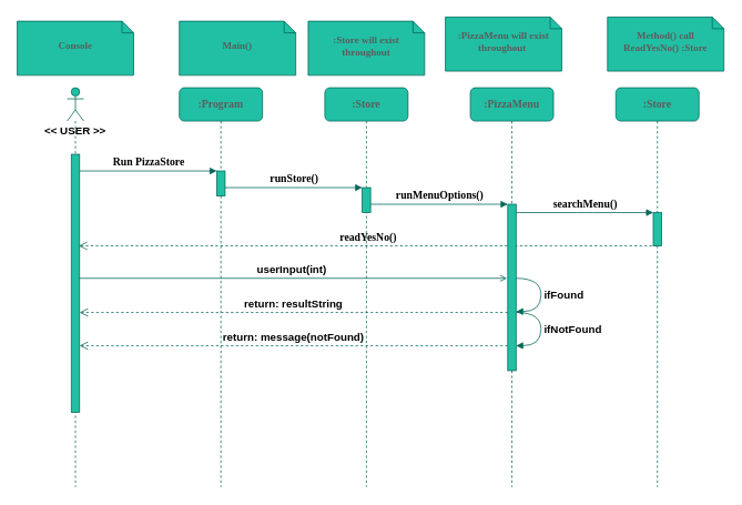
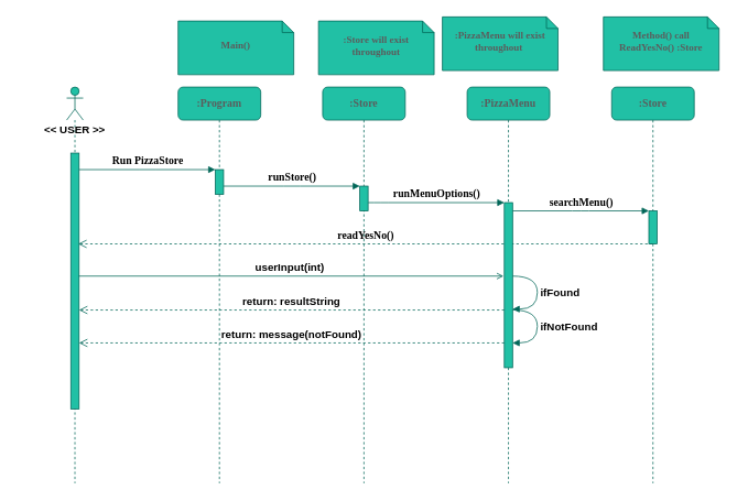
  <mxCell id="0" />
  <mxCell id="1" parent="0" />
  <mxCell id="2" value="runMenuOptions()" style="html=1;verticalAlign=bottom;endArrow=block;labelBackgroundColor=none;fontFamily=Verdana;fontSize=13;edgeStyle=elbowEdgeStyle;elbow=vertical;strokeColor=#006658;fontColor=default;fontStyle=1" parent="1" source="17" target="21" edge="1"><mxGeometry relative="1" as="geometry"><mxPoint x="510" y="245" as="sourcePoint" /><Array as="points"><mxPoint x="460" y="245" /></Array></mxGeometry></mxCell>
  <mxCell id="3" value="searchMenu()" style="html=1;verticalAlign=bottom;endArrow=block;entryX=0;entryY=0;labelBackgroundColor=none;fontFamily=Verdana;fontSize=13;edgeStyle=elbowEdgeStyle;elbow=vertical;strokeColor=#006658;fontColor=default;fontStyle=1" parent="1" source="21" target="23" edge="1"><mxGeometry relative="1" as="geometry"><mxPoint x="670" y="255" as="sourcePoint" /></mxGeometry></mxCell>
  <mxCell id="4" value="Run PizzaStore" style="html=1;verticalAlign=bottom;endArrow=block;entryX=0;entryY=0;labelBackgroundColor=none;fontFamily=Verdana;fontSize=13;edgeStyle=elbowEdgeStyle;elbow=vertical;strokeColor=#006658;fontColor=default;fontStyle=1" parent="1" source="27" target="15" edge="1"><mxGeometry relative="1" as="geometry"><mxPoint x="210" y="215" as="sourcePoint" /></mxGeometry></mxCell>
  <mxCell id="5" value="runStore()" style="html=1;verticalAlign=bottom;endArrow=block;entryX=0;entryY=0;labelBackgroundColor=none;fontFamily=Verdana;fontSize=13;edgeStyle=elbowEdgeStyle;elbow=vertical;strokeColor=#006658;fontColor=default;fontStyle=1" parent="1" source="15" target="17" edge="1"><mxGeometry relative="1" as="geometry"><mxPoint x="370" y="225" as="sourcePoint" /></mxGeometry></mxCell>
- <mxCell id="6" value="Console" style="shape=note;whiteSpace=wrap;html=1;size=14;verticalAlign=middle;align=center;spacingTop=-6;rounded=0;shadow=0;comic=0;labelBackgroundColor=none;strokeWidth=1;fontFamily=Verdana;fontSize=12;fillColor=#21C0A5;strokeColor=#006658;fontColor=#5C5C5C;fontStyle=1" parent="1" vertex="1"><mxGeometry x="20" y="25" width="140" height="65" as="geometry" /></mxCell>
  <mxCell id="7" value="Main()" style="shape=note;whiteSpace=wrap;html=1;size=14;verticalAlign=middle;align=center;spacingTop=-6;rounded=0;shadow=0;comic=0;labelBackgroundColor=none;strokeWidth=1;fontFamily=Verdana;fontSize=12;fillColor=#21C0A5;strokeColor=#006658;fontColor=#5C5C5C;fontStyle=1" parent="1" vertex="1"><mxGeometry x="215" y="25" width="140" height="65" as="geometry" /></mxCell>
- <mxCell id="8" value=":Store will exist throughout" style="shape=note;whiteSpace=wrap;html=1;size=14;verticalAlign=middle;align=center;spacingTop=-6;rounded=0;shadow=0;comic=0;labelBackgroundColor=none;strokeWidth=1;fontFamily=Verdana;fontSize=12;fillColor=#21C0A5;strokeColor=#006658;fontColor=#5C5C5C;fontStyle=1" parent="1" vertex="1"><mxGeometry x="370" y="25" width="140" height="65" as="geometry" /></mxCell>
+ <mxCell id="8" value=":Store will exist throughout" style="shape=note;whiteSpace=wrap;html=1;size=14;verticalAlign=middle;align=center;spacingTop=-6;rounded=0;shadow=0;comic=0;labelBackgroundColor=none;strokeWidth=1;fontFamily=Verdana;fontSize=12;fillColor=#21C0A5;strokeColor=#006658;fontColor=#5C5C5C;fontStyle=1" parent="1" vertex="1"><mxGeometry x="385" y="25" width="140" height="65" as="geometry" /></mxCell>
  <mxCell id="9" value=":PizzaMenu will exist throughout&amp;nbsp;" style="shape=note;whiteSpace=wrap;html=1;size=14;verticalAlign=middle;align=center;spacingTop=-6;rounded=0;shadow=0;comic=0;labelBackgroundColor=none;strokeWidth=1;fontFamily=Verdana;fontSize=12;fillColor=#21C0A5;strokeColor=#006658;fontColor=#5C5C5C;fontStyle=1" parent="1" vertex="1"><mxGeometry x="535" y="20" width="140" height="65" as="geometry" /></mxCell>
  <mxCell id="10" value="Method() call ReadYesNo() :Store" style="shape=note;whiteSpace=wrap;html=1;size=14;verticalAlign=middle;align=center;spacingTop=-6;rounded=0;shadow=0;comic=0;labelBackgroundColor=none;strokeWidth=1;fontFamily=Verdana;fontSize=12;fillColor=#21C0A5;strokeColor=#006658;fontColor=#5C5C5C;fontStyle=1" parent="1" vertex="1"><mxGeometry x="730" y="20" width="140" height="65" as="geometry" /></mxCell>
  <mxCell id="11" value="readYesNo()" style="html=1;verticalAlign=bottom;endArrow=open;dashed=1;endSize=8;labelBackgroundColor=none;fontFamily=Verdana;fontSize=13;edgeStyle=elbowEdgeStyle;elbow=vertical;strokeColor=#006658;fontColor=default;fontStyle=1" parent="1" edge="1"><mxGeometry relative="1" as="geometry"><mxPoint x="94" y="295" as="targetPoint" /><Array as="points"><mxPoint x="670" y="295" /><mxPoint x="700" y="295" /></Array><mxPoint x="789.5" y="295" as="sourcePoint" /></mxGeometry></mxCell>
  <mxCell id="12" value="userInput(int)" style="html=1;verticalAlign=bottom;labelBackgroundColor=none;endArrow=open;endFill=0;rounded=0;strokeWidth=1;jumpSize=5;strokeColor=#006658;fontColor=default;fontStyle=1;fontSize=13;targetPerimeterSpacing=0;" edge="1" parent="1" source="26"><mxGeometry width="160" relative="1" as="geometry"><mxPoint x="95" y="334" as="sourcePoint" /><mxPoint x="609" y="334" as="targetPoint" /></mxGeometry></mxCell>
  <mxCell id="13" value="return: message(notFound)" style="html=1;verticalAlign=bottom;endArrow=open;dashed=1;endSize=8;curved=0;rounded=0;targetPerimeterSpacing=0;sourcePerimeterSpacing=0;startSize=0;labelBackgroundColor=none;strokeColor=#006658;fontColor=default;fontStyle=1;fontSize=13;" edge="1" parent="1"><mxGeometry relative="1" as="geometry"><mxPoint x="610" y="415" as="sourcePoint" /><mxPoint x="95" y="415" as="targetPoint" /></mxGeometry></mxCell>
  <mxCell id="14" value=":Program" style="shape=umlLifeline;perimeter=lifelinePerimeter;whiteSpace=wrap;html=1;container=1;collapsible=0;recursiveResize=0;outlineConnect=0;rounded=1;shadow=0;comic=0;labelBackgroundColor=none;strokeWidth=1;fontFamily=Verdana;fontSize=13;align=center;fillColor=#21C0A5;strokeColor=#006658;fontColor=#5C5C5C;fontStyle=1" parent="1" vertex="1"><mxGeometry x="215" y="105" width="100" height="480" as="geometry" /></mxCell>
  <mxCell id="15" value="" style="html=1;points=[];perimeter=orthogonalPerimeter;rounded=0;shadow=0;comic=0;labelBackgroundColor=none;strokeWidth=1;fontFamily=Verdana;fontSize=13;align=center;fillColor=#21C0A5;strokeColor=#006658;fontColor=#5C5C5C;fontStyle=1" parent="14" vertex="1"><mxGeometry x="45" y="100" width="10" height="30" as="geometry" /></mxCell>
  <mxCell id="16" value=":Store" style="shape=umlLifeline;perimeter=lifelinePerimeter;whiteSpace=wrap;html=1;container=1;collapsible=0;recursiveResize=0;outlineConnect=0;rounded=1;shadow=0;comic=0;labelBackgroundColor=none;strokeWidth=1;fontFamily=Verdana;fontSize=13;align=center;fillColor=#21C0A5;strokeColor=#006658;fontColor=#5C5C5C;fontStyle=1" parent="1" vertex="1"><mxGeometry x="390" y="105" width="100" height="480" as="geometry" /></mxCell>
  <mxCell id="17" value="" style="html=1;points=[];perimeter=orthogonalPerimeter;rounded=0;shadow=0;comic=0;labelBackgroundColor=none;strokeWidth=1;fontFamily=Verdana;fontSize=13;align=center;fillColor=#21C0A5;strokeColor=#006658;fontColor=#5C5C5C;fontStyle=1" parent="16" vertex="1"><mxGeometry x="45" y="120" width="10" height="30" as="geometry" /></mxCell>
  <mxCell id="18" value=":PizzaMenu" style="shape=umlLifeline;perimeter=lifelinePerimeter;whiteSpace=wrap;html=1;container=1;collapsible=0;recursiveResize=0;outlineConnect=0;rounded=1;shadow=0;comic=0;labelBackgroundColor=none;strokeWidth=1;fontFamily=Verdana;fontSize=13;align=center;fillColor=#21C0A5;strokeColor=#006658;fontColor=#5C5C5C;fontStyle=1" parent="1" vertex="1"><mxGeometry x="565" y="105" width="100" height="480" as="geometry" /></mxCell>
  <mxCell id="19" value="ifFound" style="html=1;align=left;spacingLeft=2;endArrow=block;edgeStyle=orthogonalEdgeStyle;curved=1;rounded=0;labelBackgroundColor=none;strokeColor=#006658;fontColor=default;fontStyle=1;fontSize=13;jumpSize=6;" edge="1" parent="18"><mxGeometry relative="1" as="geometry"><mxPoint x="55" y="229" as="sourcePoint" /><Array as="points"><mxPoint x="85" y="229" /><mxPoint x="85" y="269" /></Array><mxPoint x="55" y="269" as="targetPoint" /></mxGeometry></mxCell>
  <mxCell id="20" value="ifNotFound" style="html=1;align=left;spacingLeft=2;endArrow=block;edgeStyle=orthogonalEdgeStyle;curved=1;rounded=0;labelBackgroundColor=none;strokeColor=#006658;fontColor=default;fontStyle=1;fontSize=13;jumpSize=6;" edge="1" parent="18"><mxGeometry relative="1" as="geometry"><mxPoint x="55" y="270" as="sourcePoint" /><Array as="points"><mxPoint x="85" y="270" /><mxPoint x="85" y="310" /></Array><mxPoint x="55" y="310" as="targetPoint" /></mxGeometry></mxCell>
  <mxCell id="21" value="" style="html=1;points=[];perimeter=orthogonalPerimeter;rounded=0;shadow=0;comic=0;labelBackgroundColor=none;strokeWidth=1;fontFamily=Verdana;fontSize=13;align=center;fillColor=#21C0A5;strokeColor=#006658;fontColor=#5C5C5C;fontStyle=1" parent="18" vertex="1"><mxGeometry x="45" y="140" width="10" height="200" as="geometry" /></mxCell>
  <mxCell id="22" value=":Store" style="shape=umlLifeline;perimeter=lifelinePerimeter;whiteSpace=wrap;html=1;container=1;collapsible=0;recursiveResize=0;outlineConnect=0;rounded=1;shadow=0;comic=0;labelBackgroundColor=none;strokeWidth=1;fontFamily=Verdana;fontSize=13;align=center;fillColor=#21C0A5;strokeColor=#006658;fontColor=#5C5C5C;fontStyle=1" parent="1" vertex="1"><mxGeometry x="740" y="105" width="100" height="480" as="geometry" /></mxCell>
  <mxCell id="23" value="" style="html=1;points=[];perimeter=orthogonalPerimeter;rounded=0;shadow=0;comic=0;labelBackgroundColor=none;strokeWidth=1;fontFamily=Verdana;fontSize=13;align=center;fillColor=#21C0A5;strokeColor=#006658;fontColor=#5C5C5C;fontStyle=1" parent="1" vertex="1"><mxGeometry x="785" y="255" width="10" height="40" as="geometry" /></mxCell>
  <mxCell id="24" value="" style="group;labelBackgroundColor=none;fontColor=#5C5C5C;fontStyle=1;fontSize=13;" parent="1" vertex="1" connectable="0"><mxGeometry x="50" y="105" width="80" height="480" as="geometry" /></mxCell>
  <mxCell id="25" value="return: resultString" style="html=1;verticalAlign=bottom;endArrow=open;dashed=1;endSize=8;curved=0;rounded=0;targetPerimeterSpacing=0;sourcePerimeterSpacing=0;startSize=0;labelBackgroundColor=none;strokeColor=#006658;fontColor=default;fontStyle=1;fontSize=13;" edge="1" parent="24"><mxGeometry relative="1" as="geometry"><mxPoint x="560" y="270.11" as="sourcePoint" /><mxPoint x="45" y="270.11" as="targetPoint" /></mxGeometry></mxCell>
  <mxCell id="26" value="" style="shape=umlLifeline;perimeter=lifelinePerimeter;whiteSpace=wrap;html=1;container=1;dropTarget=0;collapsible=0;recursiveResize=0;outlineConnect=0;portConstraint=eastwest;newEdgeStyle={&quot;curved&quot;:0,&quot;rounded&quot;:0};participant=umlActor;labelBackgroundColor=none;fillColor=#21C0A5;strokeColor=#006658;fontColor=#5C5C5C;fontStyle=1;fontSize=13;" parent="24" vertex="1"><mxGeometry x="30" width="20" height="480" as="geometry" /></mxCell>
  <mxCell id="27" value="" style="html=1;points=[];perimeter=orthogonalPerimeter;rounded=0;shadow=0;comic=0;labelBackgroundColor=none;strokeWidth=1;fontFamily=Verdana;fontSize=13;align=center;fillColor=#21C0A5;strokeColor=#006658;fontColor=#5C5C5C;fontStyle=1" parent="24" vertex="1"><mxGeometry x="35" y="80" width="10" height="310" as="geometry" /></mxCell>
  <mxCell id="28" value="&lt;span style=&quot;font-size: 13px;&quot;&gt;&lt;font color=&quot;#000000&quot; style=&quot;font-size: 13px;&quot;&gt;&amp;lt;&amp;lt; USER &amp;gt;&amp;gt;&lt;/font&gt;&lt;/span&gt;" style="text;strokeColor=none;align=center;fillColor=none;html=1;verticalAlign=middle;whiteSpace=wrap;rounded=0;labelBackgroundColor=none;fontColor=#5C5C5C;fontStyle=1;fontSize=13;" parent="24" vertex="1"><mxGeometry y="40" width="80" height="24" as="geometry" /></mxCell>
